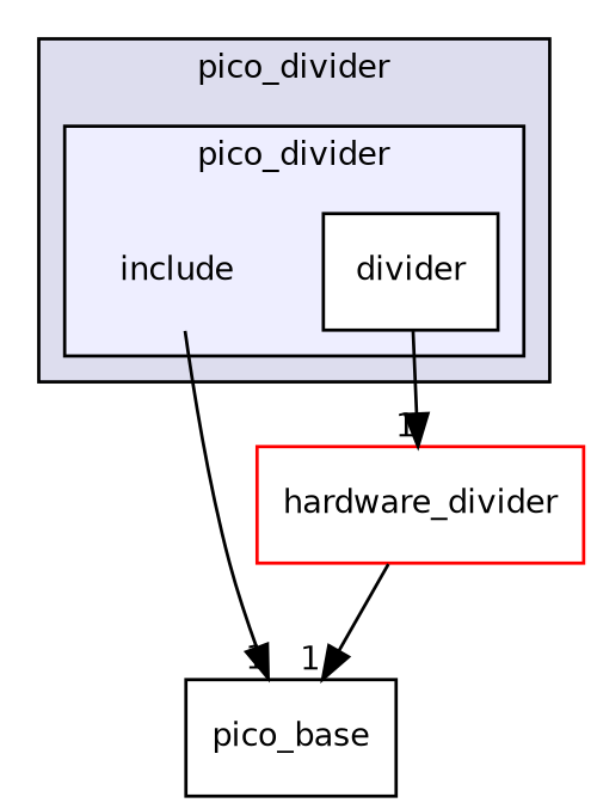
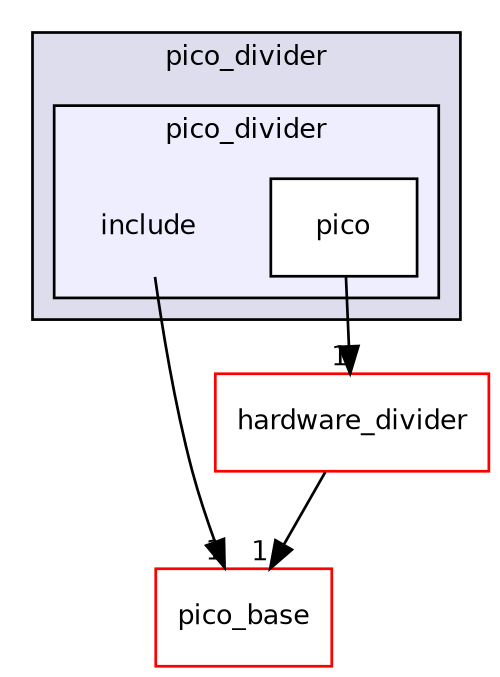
  digraph {
    compound=true
    node [fontname=Helvetica fontsize=10 shape=box color=red fillcolor=white style=filled]
    edge [headlabel=1 labeldistance=1.5 labelfontname=Helvetica labelfontsize=10]
    n1 [label=include shape=plaintext color="" fillcolor="" style=""]
-   n2 [color=black label=divider]
-   n3 [color=black label=pico_base]
+   n2 [color=black label=pico]
+   n3 [label=pico_base]
    n4 [label=hardware_divider]
    subgraph cluster_1 {
      bgcolor="#ddddee"
      fontname=Helvetica
      fontsize=10
      label=pico_divider
      pencolor=black
      subgraph cluster_2 {
        bgcolor="#eeeeff"
        fontname=Helvetica
        fontsize=10
        label=pico_divider
        pencolor=black
        n1
        n2
      }
    }
    n1 -> n3
    n2 -> n4
    n4 -> n3
  }
